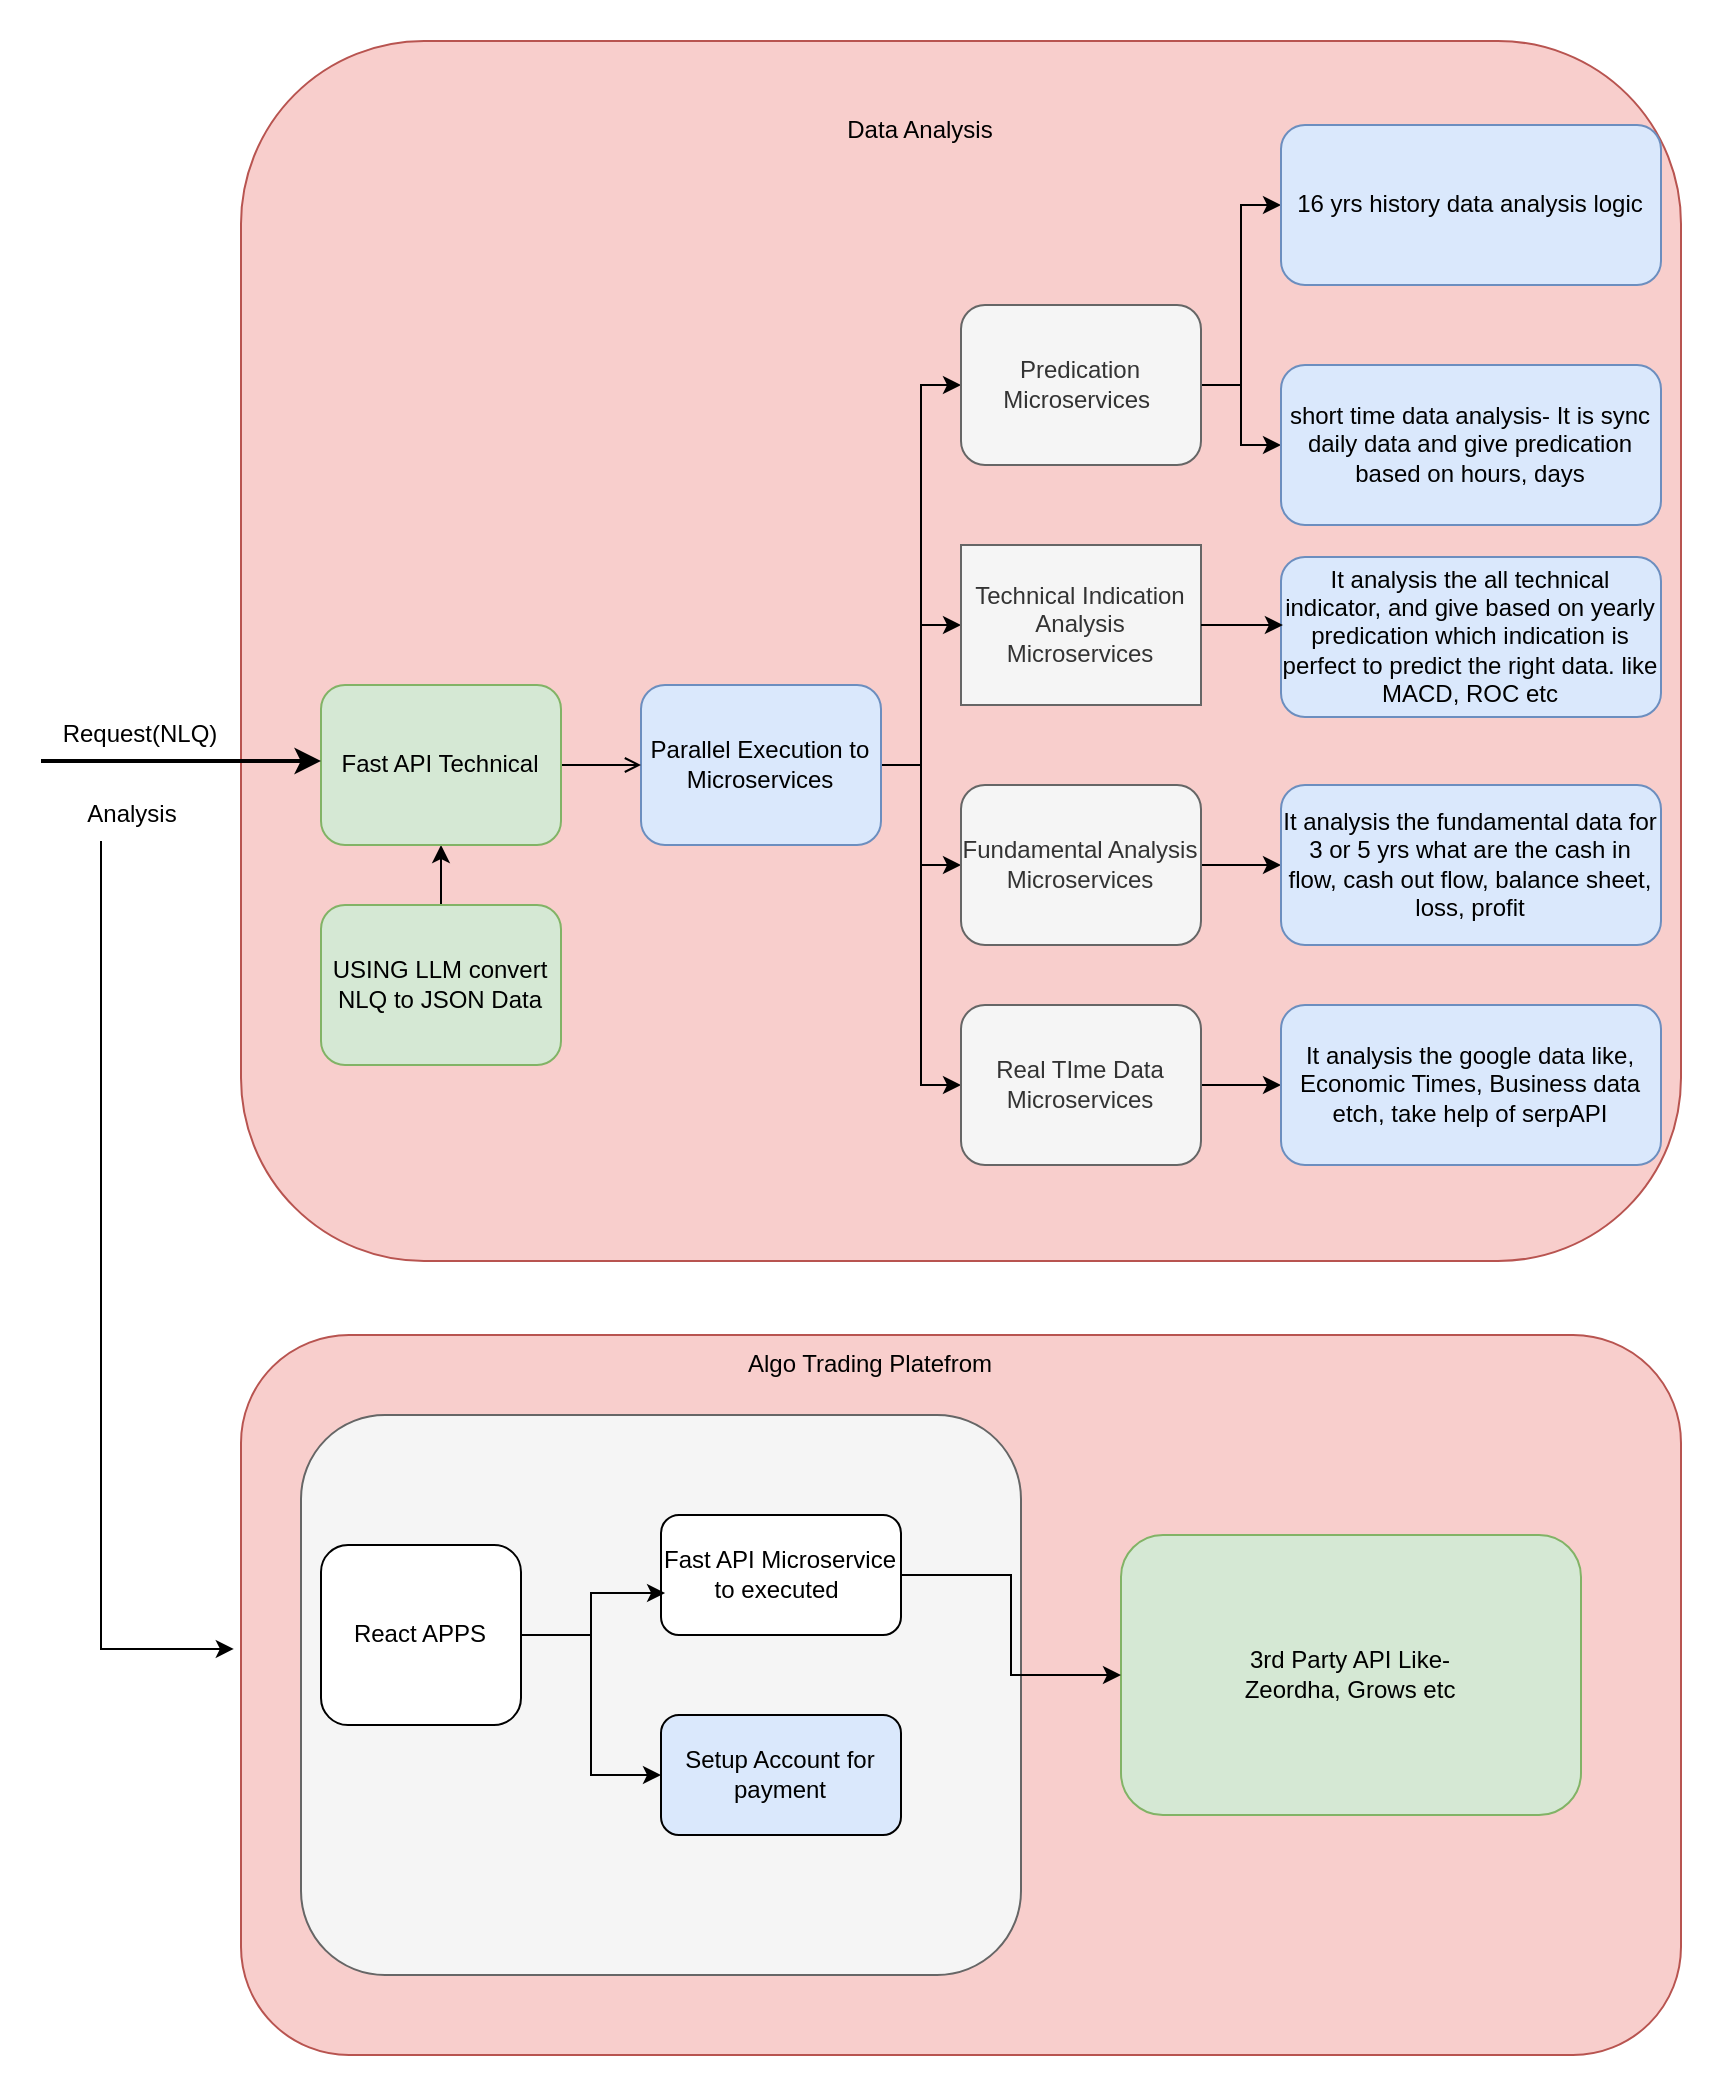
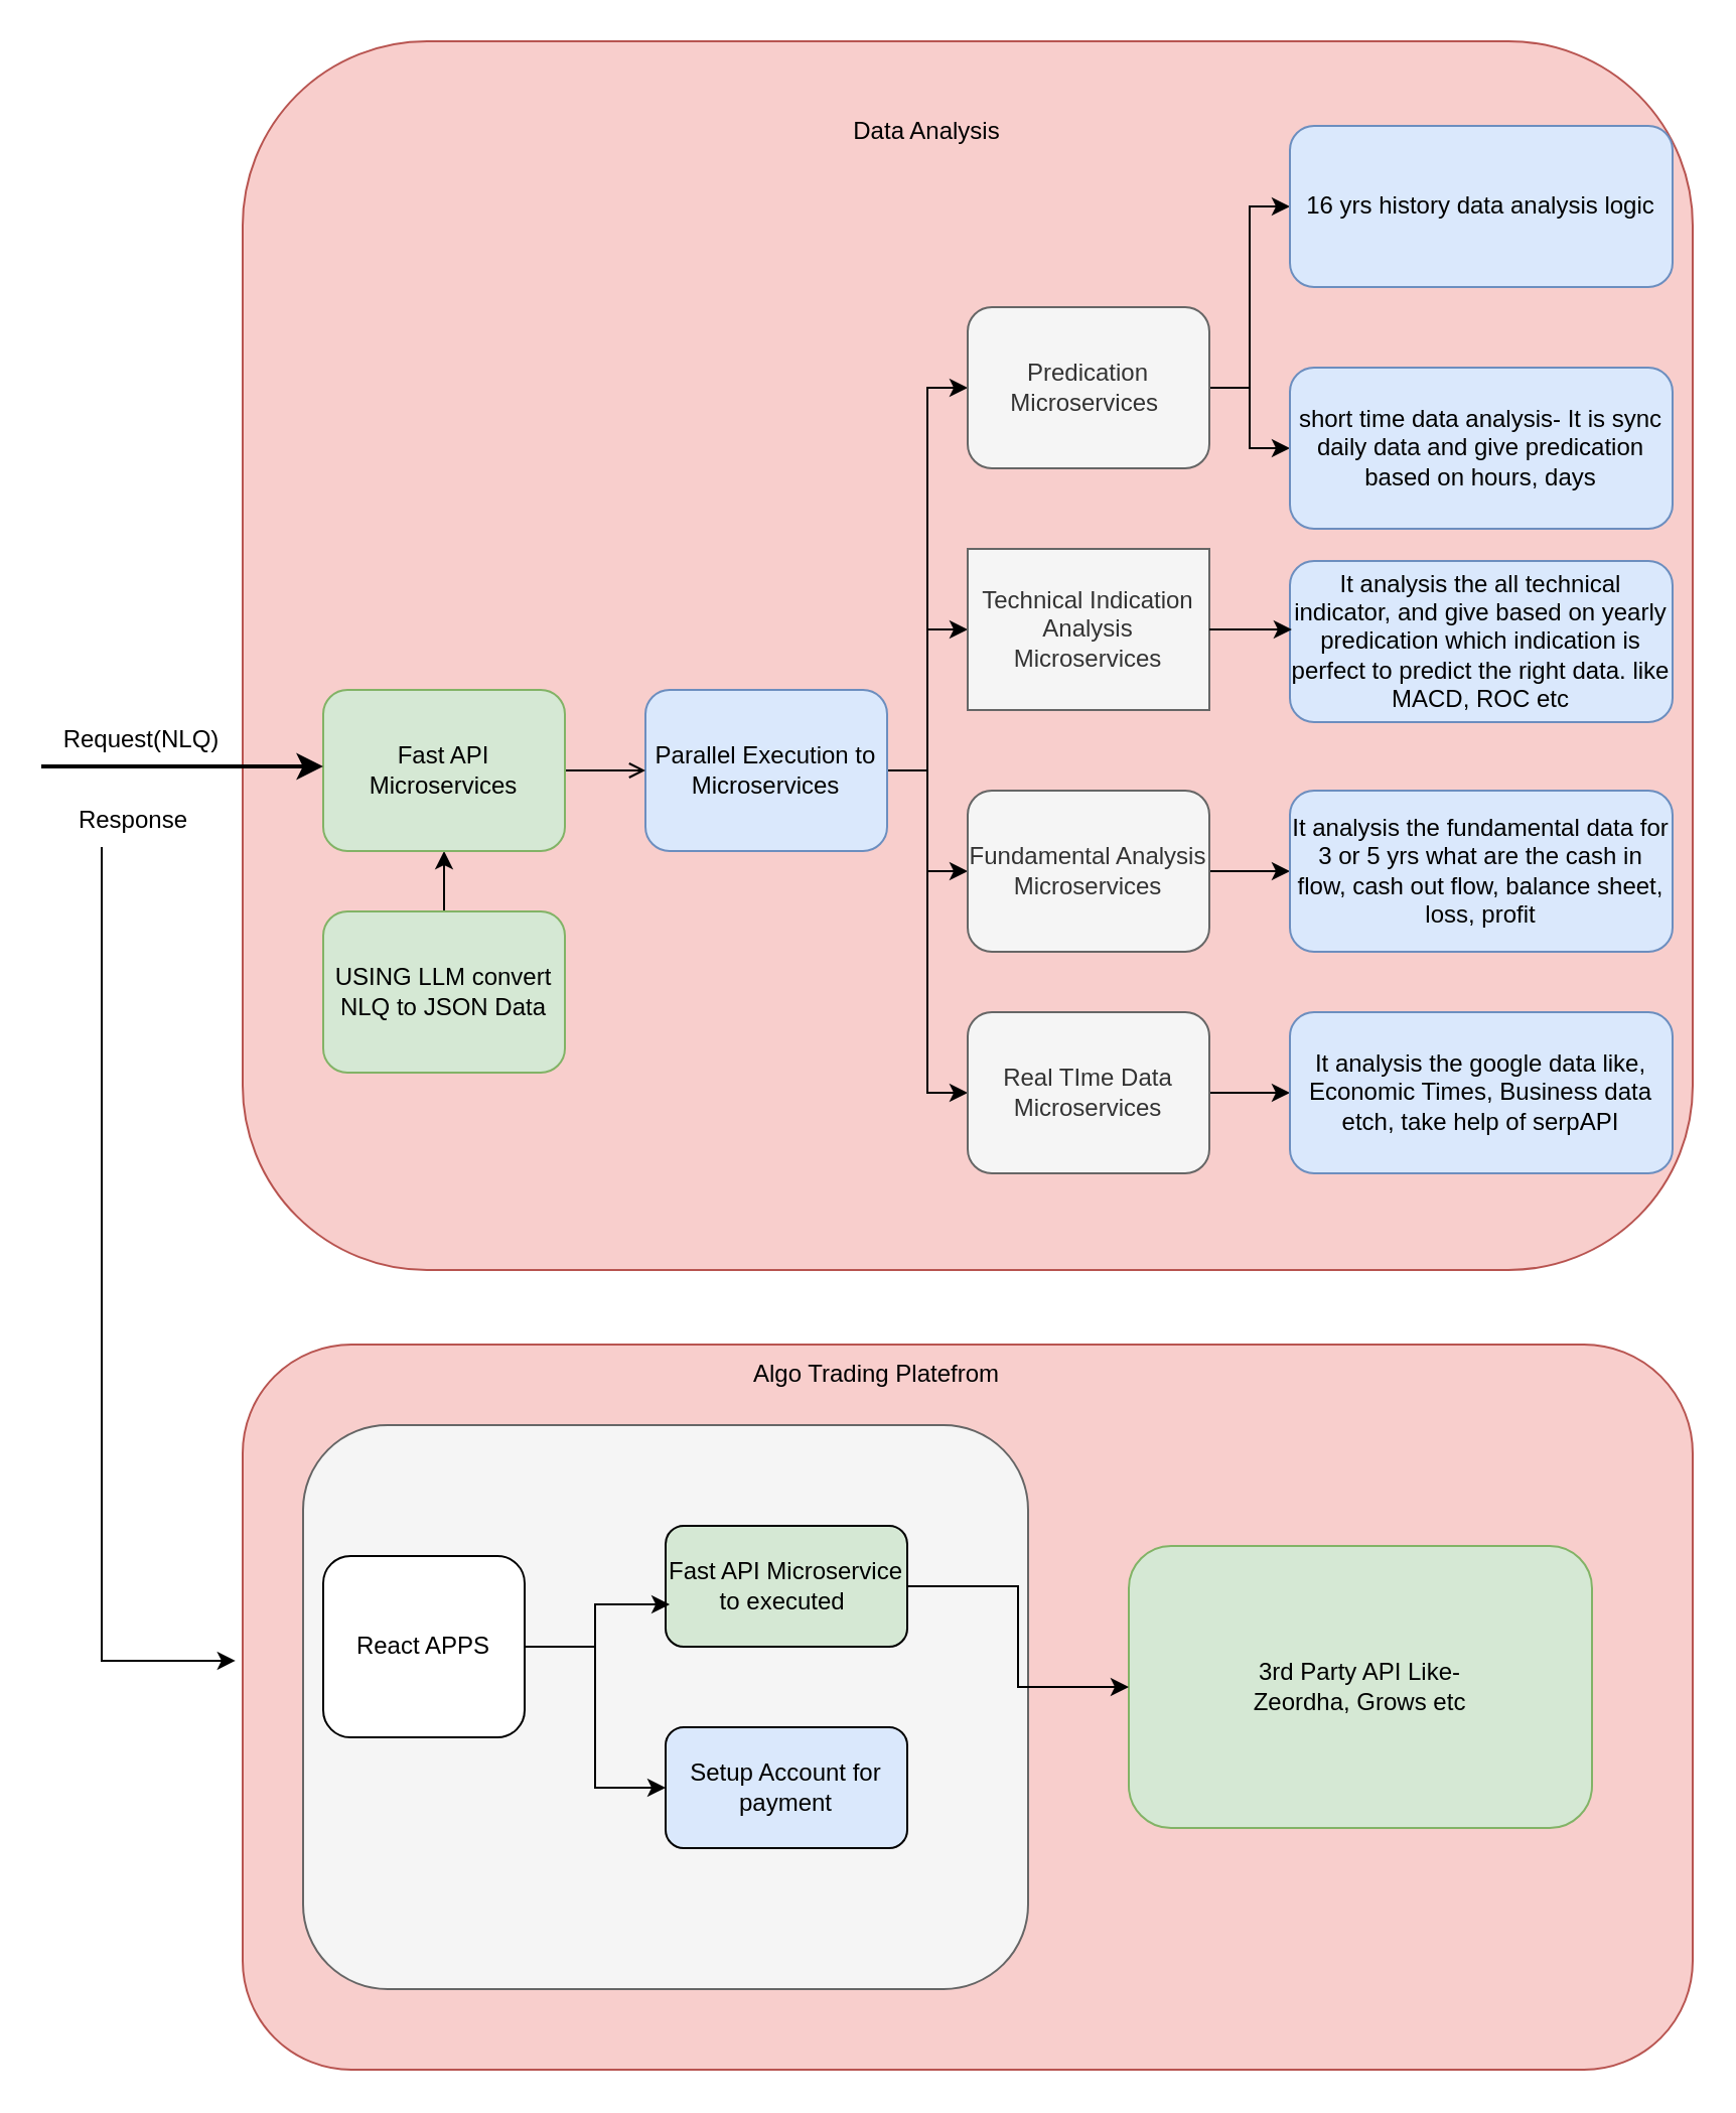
  <mxCell id="0" />
  <mxCell id="1" parent="0" />
  <mxCell id="2" value="" style="rounded=1;whiteSpace=wrap;html=1;fillColor=#f8cecc;strokeColor=#b85450;" vertex="1" parent="1"><mxGeometry x="120" y="667" width="720" height="360" as="geometry" /></mxCell>
  <mxCell id="3" value="" style="rounded=1;whiteSpace=wrap;html=1;fillColor=#f8cecc;strokeColor=#b85450;" vertex="1" parent="1"><mxGeometry x="120" y="20" width="720" height="610" as="geometry" /></mxCell>
  <mxCell id="4" style="edgeStyle=orthogonalEdgeStyle;rounded=0;orthogonalLoop=1;jettySize=auto;html=1;exitX=1;exitY=0.5;exitDx=0;exitDy=0;entryX=0;entryY=0.5;entryDx=0;entryDy=0;" edge="1" parent="1" source="8" target="15"><mxGeometry relative="1" as="geometry" /></mxCell>
  <mxCell id="5" style="edgeStyle=orthogonalEdgeStyle;rounded=0;orthogonalLoop=1;jettySize=auto;html=1;exitX=1;exitY=0.5;exitDx=0;exitDy=0;entryX=0;entryY=0.5;entryDx=0;entryDy=0;" edge="1" parent="1" source="8" target="20"><mxGeometry relative="1" as="geometry" /></mxCell>
  <mxCell id="6" style="edgeStyle=orthogonalEdgeStyle;rounded=0;orthogonalLoop=1;jettySize=auto;html=1;exitX=1;exitY=0.5;exitDx=0;exitDy=0;entryX=0;entryY=0.5;entryDx=0;entryDy=0;" edge="1" parent="1" source="8" target="16"><mxGeometry relative="1" as="geometry" /></mxCell>
  <mxCell id="7" style="edgeStyle=orthogonalEdgeStyle;rounded=0;orthogonalLoop=1;jettySize=auto;html=1;exitX=1;exitY=0.5;exitDx=0;exitDy=0;entryX=0;entryY=0.5;entryDx=0;entryDy=0;" edge="1" parent="1" source="8" target="18"><mxGeometry relative="1" as="geometry" /></mxCell>
  <mxCell id="8" value="Parallel Execution to Microservices" style="rounded=1;whiteSpace=wrap;html=1;fillColor=#dae8fc;strokeColor=#6c8ebf;" vertex="1" parent="1"><mxGeometry x="320" y="342" width="120" height="80" as="geometry" /></mxCell>
  <mxCell id="9" style="edgeStyle=orthogonalEdgeStyle;rounded=0;orthogonalLoop=1;jettySize=auto;html=1;exitX=0.5;exitY=0;exitDx=0;exitDy=0;entryX=0.5;entryY=1;entryDx=0;entryDy=0;" edge="1" parent="1" source="10" target="12"><mxGeometry relative="1" as="geometry" /></mxCell>
  <mxCell id="10" value="USING LLM convert NLQ to JSON Data" style="rounded=1;whiteSpace=wrap;html=1;fillColor=#d5e8d4;strokeColor=#82b366;" vertex="1" parent="1"><mxGeometry x="160" y="452" width="120" height="80" as="geometry" /></mxCell>
  <mxCell id="11" style="edgeStyle=orthogonalEdgeStyle;rounded=0;orthogonalLoop=1;jettySize=auto;html=1;exitX=1;exitY=0.5;exitDx=0;exitDy=0;entryX=0;entryY=0.5;entryDx=0;entryDy=0;endArrow=open;" edge="1" parent="1" source="12" target="8"><mxGeometry relative="1" as="geometry" /></mxCell>
- <mxCell id="12" value="Fast API Technical" style="rounded=1;whiteSpace=wrap;html=1;fillColor=#d5e8d4;strokeColor=#82b366;" vertex="1" parent="1"><mxGeometry x="160" y="342" width="120" height="80" as="geometry" /></mxCell>
+ <mxCell id="12" value="Fast API Microservices" style="rounded=1;whiteSpace=wrap;html=1;fillColor=#d5e8d4;strokeColor=#82b366;" vertex="1" parent="1"><mxGeometry x="160" y="342" width="120" height="80" as="geometry" /></mxCell>
  <mxCell id="13" style="edgeStyle=orthogonalEdgeStyle;rounded=0;orthogonalLoop=1;jettySize=auto;html=1;exitX=1;exitY=0.5;exitDx=0;exitDy=0;entryX=0;entryY=0.5;entryDx=0;entryDy=0;" edge="1" parent="1" source="15" target="21"><mxGeometry relative="1" as="geometry" /></mxCell>
  <mxCell id="14" style="edgeStyle=orthogonalEdgeStyle;rounded=0;orthogonalLoop=1;jettySize=auto;html=1;exitX=1;exitY=0.5;exitDx=0;exitDy=0;entryX=0;entryY=0.5;entryDx=0;entryDy=0;" edge="1" parent="1" source="15" target="22"><mxGeometry relative="1" as="geometry" /></mxCell>
  <mxCell id="15" value="Predication Microservices&amp;nbsp;" style="rounded=1;whiteSpace=wrap;html=1;fillColor=#f5f5f5;fontColor=#333333;strokeColor=#666666;" vertex="1" parent="1"><mxGeometry x="480" y="152" width="120" height="80" as="geometry" /></mxCell>
  <mxCell id="16" value="Technical Indication Analysis Microservices" style="whiteSpace=wrap;html=1;fillColor=#f5f5f5;fontColor=#333333;strokeColor=#666666;rounded=0;" vertex="1" parent="1"><mxGeometry x="480" y="272" width="120" height="80" as="geometry" /></mxCell>
  <mxCell id="17" style="edgeStyle=orthogonalEdgeStyle;rounded=0;orthogonalLoop=1;jettySize=auto;html=1;exitX=1;exitY=0.5;exitDx=0;exitDy=0;entryX=0;entryY=0.5;entryDx=0;entryDy=0;" edge="1" parent="1" source="18" target="25"><mxGeometry relative="1" as="geometry" /></mxCell>
  <mxCell id="18" value="Fundamental Analysis Microservices" style="rounded=1;whiteSpace=wrap;html=1;fillColor=#f5f5f5;fontColor=#333333;strokeColor=#666666;" vertex="1" parent="1"><mxGeometry x="480" y="392" width="120" height="80" as="geometry" /></mxCell>
  <mxCell id="19" style="edgeStyle=orthogonalEdgeStyle;rounded=0;orthogonalLoop=1;jettySize=auto;html=1;exitX=1;exitY=0.5;exitDx=0;exitDy=0;entryX=0;entryY=0.5;entryDx=0;entryDy=0;" edge="1" parent="1" source="20" target="24"><mxGeometry relative="1" as="geometry" /></mxCell>
  <mxCell id="20" value="Real TIme Data Microservices" style="rounded=1;whiteSpace=wrap;html=1;fillColor=#f5f5f5;fontColor=#333333;strokeColor=#666666;" vertex="1" parent="1"><mxGeometry x="480" y="502" width="120" height="80" as="geometry" /></mxCell>
  <mxCell id="21" value="16 yrs history data analysis logic" style="rounded=1;whiteSpace=wrap;html=1;fillColor=#dae8fc;strokeColor=#6c8ebf;" vertex="1" parent="1"><mxGeometry x="640" y="62" width="190" height="80" as="geometry" /></mxCell>
  <mxCell id="22" value="short time data analysis- It is sync daily data and give predication based on hours, days" style="rounded=1;whiteSpace=wrap;html=1;fillColor=#dae8fc;strokeColor=#6c8ebf;" vertex="1" parent="1"><mxGeometry x="640" y="182" width="190" height="80" as="geometry" /></mxCell>
  <mxCell id="23" value="It analysis the all technical indicator, and give based on yearly predication which indication is perfect to predict the right data. like MACD, ROC etc" style="rounded=1;whiteSpace=wrap;html=1;fillColor=#dae8fc;strokeColor=#6c8ebf;" vertex="1" parent="1"><mxGeometry x="640" y="278" width="190" height="80" as="geometry" /></mxCell>
  <mxCell id="24" value="It analysis the google data like, Economic Times, Business data etch, take help of serpAPI" style="rounded=1;whiteSpace=wrap;html=1;fillColor=#dae8fc;strokeColor=#6c8ebf;" vertex="1" parent="1"><mxGeometry x="640" y="502" width="190" height="80" as="geometry" /></mxCell>
  <mxCell id="25" value="It analysis the fundamental data for 3 or 5 yrs what are the cash in flow, cash out flow, balance sheet, loss, profit" style="rounded=1;whiteSpace=wrap;html=1;fillColor=#dae8fc;strokeColor=#6c8ebf;" vertex="1" parent="1"><mxGeometry x="640" y="392" width="190" height="80" as="geometry" /></mxCell>
  <mxCell id="26" style="edgeStyle=orthogonalEdgeStyle;rounded=0;orthogonalLoop=1;jettySize=auto;html=1;exitX=1;exitY=0.5;exitDx=0;exitDy=0;entryX=0.005;entryY=0.425;entryDx=0;entryDy=0;entryPerimeter=0;" edge="1" parent="1" source="16" target="23"><mxGeometry relative="1" as="geometry" /></mxCell>
  <mxCell id="27" value="" style="endArrow=classic;html=1;rounded=0;targetPerimeterSpacing=4;endSize=7;strokeWidth=2;" edge="1" parent="1"><mxGeometry width="50" height="50" relative="1" as="geometry"><mxPoint x="20" y="380" as="sourcePoint" /><mxPoint x="160" y="380" as="targetPoint" /></mxGeometry></mxCell>
  <mxCell id="28" value="Request(NLQ)" style="text;html=1;align=center;verticalAlign=middle;whiteSpace=wrap;rounded=0;" vertex="1" parent="1"><mxGeometry x="40" y="352" width="60" height="30" as="geometry" /></mxCell>
- <mxCell id="29" value="Analysis" style="text;html=1;align=center;verticalAlign=middle;whiteSpace=wrap;rounded=0;" vertex="1" parent="1"><mxGeometry x="32" y="392" width="68" height="30" as="geometry" /></mxCell>
+ <mxCell id="29" value="Response" style="text;html=1;align=center;verticalAlign=middle;whiteSpace=wrap;rounded=0;" vertex="1" parent="1"><mxGeometry x="32" y="392" width="68" height="30" as="geometry" /></mxCell>
  <mxCell id="30" value="" style="rounded=1;whiteSpace=wrap;html=1;fillColor=#f5f5f5;fontColor=#333333;strokeColor=#666666;" vertex="1" parent="1"><mxGeometry x="150" y="707" width="360" height="280" as="geometry" /></mxCell>
  <mxCell id="31" value="3rd Party API Like-&lt;br&gt;Zeordha, Grows etc" style="rounded=1;whiteSpace=wrap;html=1;fillColor=#d5e8d4;strokeColor=#82b366;" vertex="1" parent="1"><mxGeometry x="560" y="767" width="230" height="140" as="geometry" /></mxCell>
  <mxCell id="32" style="edgeStyle=orthogonalEdgeStyle;rounded=0;orthogonalLoop=1;jettySize=auto;html=1;entryX=-0.005;entryY=0.436;entryDx=0;entryDy=0;entryPerimeter=0;" edge="1" parent="1" target="2"><mxGeometry relative="1" as="geometry"><mxPoint x="50" y="420" as="sourcePoint" /><Array as="points"><mxPoint x="50" y="824" /></Array></mxGeometry></mxCell>
  <mxCell id="33" value="Data Analysis" style="text;html=1;align=center;verticalAlign=middle;whiteSpace=wrap;rounded=0;" vertex="1" parent="1"><mxGeometry x="400" y="50" width="120" height="30" as="geometry" /></mxCell>
  <mxCell id="34" value="Algo Trading Platefrom" style="text;html=1;align=center;verticalAlign=middle;whiteSpace=wrap;rounded=0;" vertex="1" parent="1"><mxGeometry x="340" y="667" width="190" height="30" as="geometry" /></mxCell>
  <mxCell id="35" value="" style="edgeStyle=orthogonalEdgeStyle;rounded=0;orthogonalLoop=1;jettySize=auto;html=1;" edge="1" parent="1" source="36" target="39"><mxGeometry relative="1" as="geometry" /></mxCell>
  <mxCell id="36" value="React APPS" style="rounded=1;whiteSpace=wrap;html=1;" vertex="1" parent="1"><mxGeometry x="160" y="772" width="100" height="90" as="geometry" /></mxCell>
  <mxCell id="37" style="edgeStyle=orthogonalEdgeStyle;rounded=0;orthogonalLoop=1;jettySize=auto;html=1;exitX=1;exitY=0.5;exitDx=0;exitDy=0;entryX=0;entryY=0.5;entryDx=0;entryDy=0;" edge="1" parent="1" source="38" target="31"><mxGeometry relative="1" as="geometry" /></mxCell>
- <mxCell id="38" value="Fast API Microservice to executed&amp;nbsp;" style="rounded=1;whiteSpace=wrap;html=1;" vertex="1" parent="1"><mxGeometry x="330" y="757" width="120" height="60" as="geometry" /></mxCell>
+ <mxCell id="38" value="Fast API Microservice to executed&amp;nbsp;" style="rounded=1;whiteSpace=wrap;html=1;fillColor=#d5e8d4;" vertex="1" parent="1"><mxGeometry x="330" y="757" width="120" height="60" as="geometry" /></mxCell>
  <mxCell id="39" value="Setup Account for payment" style="rounded=1;whiteSpace=wrap;html=1;fillColor=#dae8fc;" vertex="1" parent="1"><mxGeometry x="330" y="857" width="120" height="60" as="geometry" /></mxCell>
  <mxCell id="40" style="edgeStyle=orthogonalEdgeStyle;rounded=0;orthogonalLoop=1;jettySize=auto;html=1;exitX=1;exitY=0.5;exitDx=0;exitDy=0;entryX=0.017;entryY=0.65;entryDx=0;entryDy=0;entryPerimeter=0;" edge="1" parent="1" source="36" target="38"><mxGeometry relative="1" as="geometry" /></mxCell>
